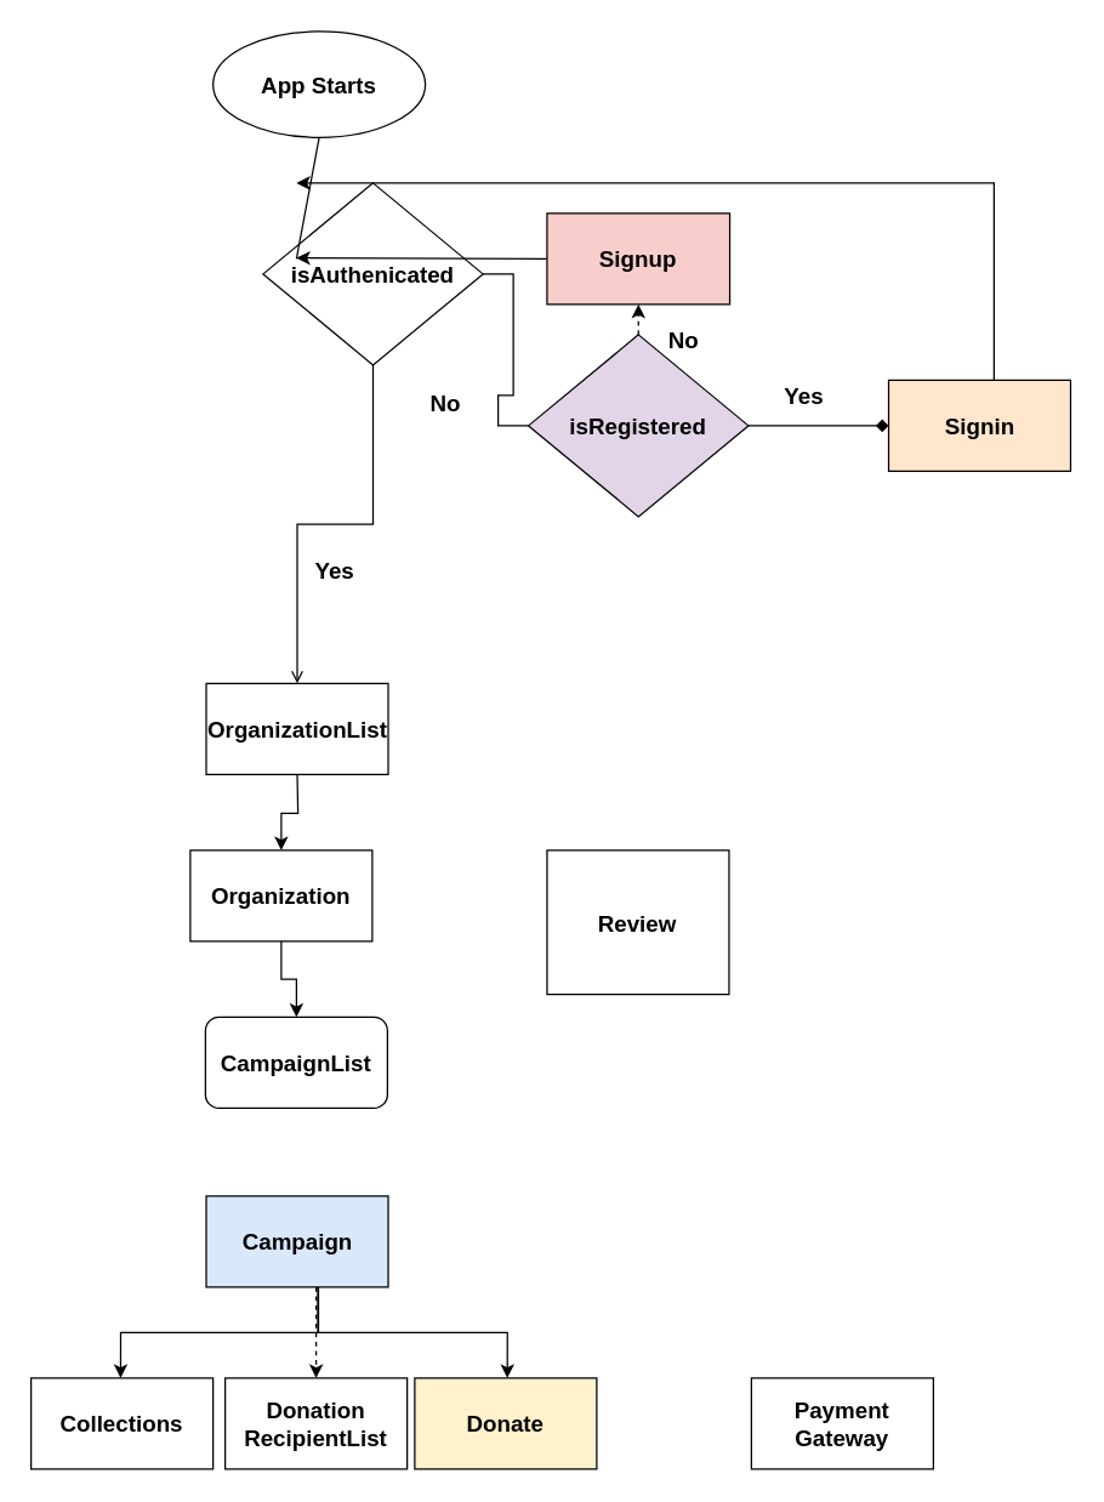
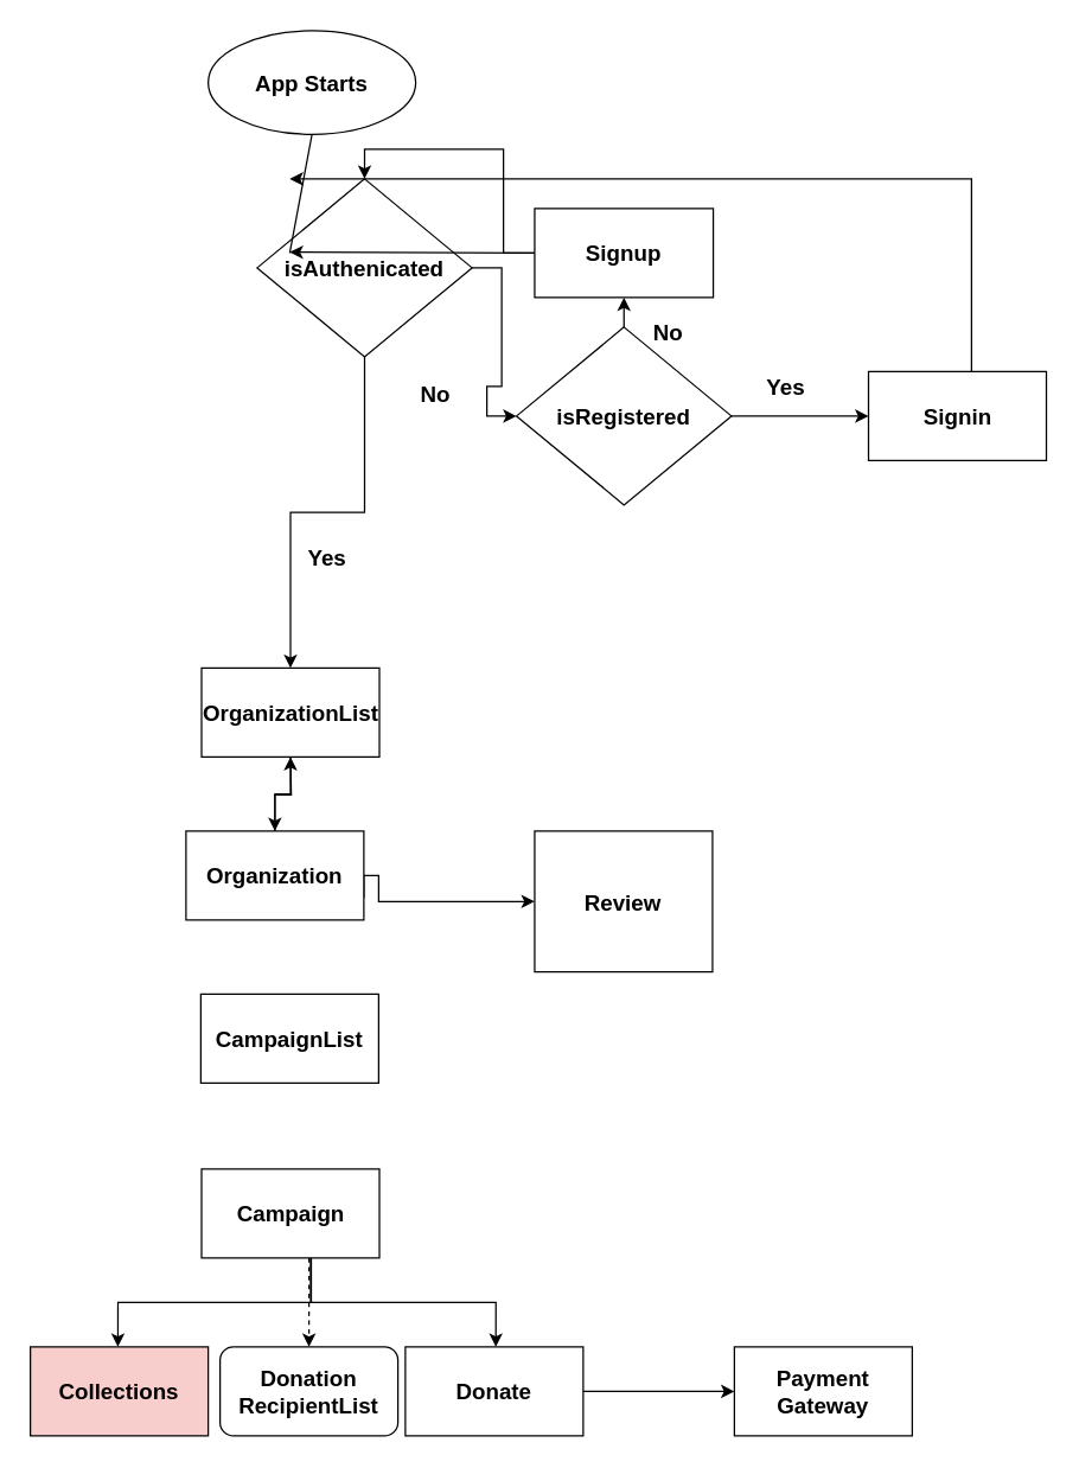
  <mxCell id="0" />
  <mxCell id="1" parent="0" />
  <mxCell id="2" value="App Starts" style="ellipse;whiteSpace=wrap;html=1;fontSize=15;fontStyle=1" vertex="1" parent="1"><mxGeometry x="140" y="20" width="140" height="70" as="geometry" /></mxCell>
- <mxCell id="3" value="" style="edgeStyle=orthogonalEdgeStyle;rounded=0;orthogonalLoop=1;jettySize=auto;html=1;fontSize=15;fontStyle=1;endArrow=none;" edge="1" parent="1" source="5" target="8"><mxGeometry relative="1" as="geometry" /></mxCell>
- <mxCell id="4" value="" style="edgeStyle=orthogonalEdgeStyle;rounded=0;orthogonalLoop=1;jettySize=auto;html=1;fontSize=15;fontStyle=1;endArrow=open;" edge="1" parent="1" source="5" target="12"><mxGeometry relative="1" as="geometry" /></mxCell>
+ <mxCell id="3" value="" style="edgeStyle=orthogonalEdgeStyle;rounded=0;orthogonalLoop=1;jettySize=auto;html=1;fontSize=15;fontStyle=1" edge="1" parent="1" source="5" target="8"><mxGeometry relative="1" as="geometry" /></mxCell>
+ <mxCell id="4" value="" style="edgeStyle=orthogonalEdgeStyle;rounded=0;orthogonalLoop=1;jettySize=auto;html=1;fontSize=15;fontStyle=1" edge="1" parent="1" source="5" target="12"><mxGeometry relative="1" as="geometry" /></mxCell>
  <mxCell id="5" value="isAuthenicated" style="rhombus;whiteSpace=wrap;html=1;fontSize=15;fontStyle=1" vertex="1" parent="1"><mxGeometry x="173" y="120" width="145" height="120" as="geometry" /></mxCell>
- <mxCell id="6" value="" style="edgeStyle=orthogonalEdgeStyle;rounded=0;orthogonalLoop=1;jettySize=auto;html=1;fontSize=15;fontStyle=1;endArrow=diamond;" edge="1" parent="1" source="8" target="9"><mxGeometry relative="1" as="geometry" /></mxCell>
- <mxCell id="7" value="" style="edgeStyle=orthogonalEdgeStyle;rounded=0;orthogonalLoop=1;jettySize=auto;html=1;fontSize=15;fontStyle=1;dashed=1;" edge="1" parent="1" source="8" target="11"><mxGeometry relative="1" as="geometry" /></mxCell>
- <mxCell id="8" value="isRegistered" style="rhombus;whiteSpace=wrap;html=1;fontSize=15;fontStyle=1;fillColor=#e1d5e7;" vertex="1" parent="1"><mxGeometry x="348" y="220" width="145" height="120" as="geometry" /></mxCell>
- <mxCell id="9" value="Signin" style="whiteSpace=wrap;html=1;fontSize=15;fontStyle=1;fillColor=#ffe6cc;" vertex="1" parent="1"><mxGeometry x="585.5" y="250" width="120" height="60" as="geometry" /></mxCell>
- <mxCell id="11" value="Signup" style="whiteSpace=wrap;html=1;fontSize=15;fontStyle=1;fillColor=#f8cecc;" vertex="1" parent="1"><mxGeometry x="360.25" y="140" width="120.5" height="60" as="geometry" /></mxCell>
+ <mxCell id="6" value="" style="edgeStyle=orthogonalEdgeStyle;rounded=0;orthogonalLoop=1;jettySize=auto;html=1;fontSize=15;fontStyle=1" edge="1" parent="1" source="8" target="9"><mxGeometry relative="1" as="geometry" /></mxCell>
+ <mxCell id="7" value="" style="edgeStyle=orthogonalEdgeStyle;rounded=0;orthogonalLoop=1;jettySize=auto;html=1;fontSize=15;fontStyle=1" edge="1" parent="1" source="8" target="11"><mxGeometry relative="1" as="geometry" /></mxCell>
+ <mxCell id="8" value="isRegistered" style="rhombus;whiteSpace=wrap;html=1;fontSize=15;fontStyle=1" vertex="1" parent="1"><mxGeometry x="348" y="220" width="145" height="120" as="geometry" /></mxCell>
+ <mxCell id="9" value="Signin" style="whiteSpace=wrap;html=1;fontSize=15;fontStyle=1" vertex="1" parent="1"><mxGeometry x="585.5" y="250" width="120" height="60" as="geometry" /></mxCell>
+ <mxCell id="10" value="" style="edgeStyle=orthogonalEdgeStyle;rounded=0;orthogonalLoop=1;jettySize=auto;html=1;entryX=0.5;entryY=0;entryDx=0;entryDy=0;fontSize=15;fontStyle=1" edge="1" parent="1" source="11" target="5"><mxGeometry relative="1" as="geometry"><mxPoint x="195" y="210" as="targetPoint" /></mxGeometry></mxCell>
+ <mxCell id="11" value="Signup" style="whiteSpace=wrap;html=1;fontSize=15;fontStyle=1" vertex="1" parent="1"><mxGeometry x="360.25" y="140" width="120.5" height="60" as="geometry" /></mxCell>
  <mxCell id="12" value="OrganizationList" style="whiteSpace=wrap;html=1;fontSize=15;fontStyle=1" vertex="1" parent="1"><mxGeometry x="135.5" y="450" width="120" height="60" as="geometry" /></mxCell>
  <mxCell id="13" style="edgeStyle=orthogonalEdgeStyle;rounded=0;orthogonalLoop=1;jettySize=auto;html=1;exitX=0.5;exitY=1;exitDx=0;exitDy=0;entryX=0.5;entryY=0;entryDx=0;entryDy=0;fontSize=15;fontStyle=1" edge="1" parent="1" target="24"><mxGeometry relative="1" as="geometry"><mxPoint x="195.5" y="510" as="sourcePoint" /></mxGeometry></mxCell>
  <mxCell id="14" value="" style="edgeStyle=orthogonalEdgeStyle;rounded=0;orthogonalLoop=1;jettySize=auto;html=1;fontSize=15;fontStyle=1" edge="1" parent="1"><mxGeometry relative="1" as="geometry"><mxPoint x="209.059" y="848" as="sourcePoint" /><mxPoint x="79.059" y="908" as="targetPoint" /><Array as="points"><mxPoint x="209" y="878" /><mxPoint x="79" y="878" /></Array></mxGeometry></mxCell>
  <mxCell id="15" value="" style="edgeStyle=orthogonalEdgeStyle;rounded=0;orthogonalLoop=1;jettySize=auto;html=1;fontSize=15;fontStyle=1;dashed=1;" edge="1" parent="1" source="17" target="19"><mxGeometry relative="1" as="geometry"><Array as="points"><mxPoint x="208" y="864" /><mxPoint x="208" y="864" /></Array></mxGeometry></mxCell>
  <mxCell id="16" value="" style="edgeStyle=orthogonalEdgeStyle;rounded=0;orthogonalLoop=1;jettySize=auto;html=1;exitX=0.75;exitY=1;exitDx=0;exitDy=0;fontSize=15;fontStyle=1" edge="1" parent="1"><mxGeometry relative="1" as="geometry"><mxPoint x="209.5" y="848" as="sourcePoint" /><mxPoint x="334.059" y="908" as="targetPoint" /><Array as="points"><mxPoint x="209" y="878" /><mxPoint x="334" y="878" /></Array></mxGeometry></mxCell>
- <mxCell id="17" value="Campaign" style="whiteSpace=wrap;html=1;fontSize=15;fontStyle=1;fillColor=#dae8fc;" vertex="1" parent="1"><mxGeometry x="135.5" y="788" width="120" height="60" as="geometry" /></mxCell>
- <mxCell id="18" value="Collections" style="whiteSpace=wrap;html=1;fontSize=15;fontStyle=1" vertex="1" parent="1"><mxGeometry x="20" y="908" width="120" height="60" as="geometry" /></mxCell>
- <mxCell id="19" value="Donation RecipientList" style="whiteSpace=wrap;html=1;fontSize=15;fontStyle=1" vertex="1" parent="1"><mxGeometry x="148" y="908" width="120" height="60" as="geometry" /></mxCell>
- <mxCell id="21" value="Donate" style="whiteSpace=wrap;html=1;fontSize=15;fontStyle=1;fillColor=#fff2cc;" vertex="1" parent="1"><mxGeometry x="273" y="908" width="120" height="60" as="geometry" /></mxCell>
- <mxCell id="22" value="" style="edgeStyle=orthogonalEdgeStyle;rounded=0;orthogonalLoop=1;jettySize=auto;html=1;" edge="1" parent="1" source="24" target="32"><mxGeometry relative="1" as="geometry" /></mxCell>
+ <mxCell id="17" value="Campaign" style="whiteSpace=wrap;html=1;fontSize=15;fontStyle=1" vertex="1" parent="1"><mxGeometry x="135.5" y="788" width="120" height="60" as="geometry" /></mxCell>
+ <mxCell id="18" value="Collections" style="whiteSpace=wrap;html=1;fontSize=15;fontStyle=1;fillColor=#f8cecc;" vertex="1" parent="1"><mxGeometry x="20" y="908" width="120" height="60" as="geometry" /></mxCell>
+ <mxCell id="19" value="Donation RecipientList" style="whiteSpace=wrap;html=1;fontSize=15;fontStyle=1;rounded=1;" vertex="1" parent="1"><mxGeometry x="148" y="908" width="120" height="60" as="geometry" /></mxCell>
+ <mxCell id="20" value="" style="edgeStyle=orthogonalEdgeStyle;rounded=0;orthogonalLoop=1;jettySize=auto;html=1;" edge="1" parent="1" source="21" target="34"><mxGeometry relative="1" as="geometry" /></mxCell>
+ <mxCell id="21" value="Donate" style="whiteSpace=wrap;html=1;fontSize=15;fontStyle=1" vertex="1" parent="1"><mxGeometry x="273" y="908" width="120" height="60" as="geometry" /></mxCell>
+ <mxCell id="22" value="" style="edgeStyle=orthogonalEdgeStyle;rounded=0;orthogonalLoop=1;jettySize=auto;html=1;" edge="1" parent="1" source="24" target="12"><mxGeometry relative="1" as="geometry" /></mxCell>
+ <mxCell id="23" style="edgeStyle=orthogonalEdgeStyle;rounded=0;orthogonalLoop=1;jettySize=auto;html=1;exitX=1;exitY=0.75;exitDx=0;exitDy=0;entryX=0;entryY=0.5;entryDx=0;entryDy=0;" edge="1" parent="1" source="24" target="33"><mxGeometry relative="1" as="geometry"><Array as="points"><mxPoint x="255" y="590" /></Array></mxGeometry></mxCell>
  <mxCell id="24" value="Organization" style="whiteSpace=wrap;html=1;fontSize=15;fontStyle=1" vertex="1" parent="1"><mxGeometry x="125" y="560" width="120" height="60" as="geometry" /></mxCell>
  <mxCell id="25" value="" style="endArrow=classic;html=1;rounded=0;fontSize=15;fontStyle=1" edge="1" parent="1"><mxGeometry width="50" height="50" relative="1" as="geometry"><mxPoint x="655" y="250" as="sourcePoint" /><mxPoint x="195" y="120" as="targetPoint" /><Array as="points"><mxPoint x="655" y="120" /></Array></mxGeometry></mxCell>
  <mxCell id="26" value="" style="endArrow=none;html=1;rounded=0;entryX=0.5;entryY=1;entryDx=0;entryDy=0;fontSize=15;fontStyle=1" edge="1" parent="1" target="2"><mxGeometry width="50" height="50" relative="1" as="geometry"><mxPoint x="195" y="170" as="sourcePoint" /><mxPoint x="220" y="100" as="targetPoint" /></mxGeometry></mxCell>
  <mxCell id="27" value="Yes" style="whiteSpace=wrap;html=1;strokeColor=none;fillColor=none;fontSize=15;fontStyle=1" vertex="1" parent="1"><mxGeometry x="470" y="230" width="120" height="60" as="geometry" /></mxCell>
  <mxCell id="28" value="No" style="text;html=1;align=center;verticalAlign=middle;resizable=0;points=[];autosize=1;strokeColor=none;fillColor=none;fontSize=15;fontStyle=1" vertex="1" parent="1"><mxGeometry x="430" y="208" width="40" height="30" as="geometry" /></mxCell>
  <mxCell id="29" value="No" style="text;html=1;align=center;verticalAlign=middle;resizable=0;points=[];autosize=1;strokeColor=none;fillColor=none;fontSize=15;fontStyle=1" vertex="1" parent="1"><mxGeometry x="273" y="250" width="40" height="30" as="geometry" /></mxCell>
  <mxCell id="30" value="&lt;b&gt;&lt;font style=&quot;font-size: 15px;&quot;&gt;Yes&lt;/font&gt;&lt;/b&gt;&lt;br style=&quot;font-size: 15px;&quot;&gt;" style="text;html=1;align=center;verticalAlign=middle;resizable=0;points=[];autosize=1;strokeColor=none;fillColor=none;" vertex="1" parent="1"><mxGeometry x="195" y="360" width="50" height="30" as="geometry" /></mxCell>
  <mxCell id="31" value="" style="endArrow=classic;html=1;rounded=0;" edge="1" parent="1"><mxGeometry width="50" height="50" relative="1" as="geometry"><mxPoint x="360" y="170" as="sourcePoint" /><mxPoint x="195" y="169.41" as="targetPoint" /></mxGeometry></mxCell>
- <mxCell id="32" value="CampaignList" style="whiteSpace=wrap;html=1;fontSize=15;fontStyle=1;rounded=1;" vertex="1" parent="1"><mxGeometry x="135" y="670" width="120" height="60" as="geometry" /></mxCell>
+ <mxCell id="32" value="CampaignList" style="whiteSpace=wrap;html=1;fontSize=15;fontStyle=1;" vertex="1" parent="1"><mxGeometry x="135" y="670" width="120" height="60" as="geometry" /></mxCell>
  <mxCell id="33" value="Review" style="whiteSpace=wrap;html=1;fontSize=15;fontStyle=1;" vertex="1" parent="1"><mxGeometry x="360.25" y="560" width="120" height="95" as="geometry" /></mxCell>
  <mxCell id="34" value="Payment Gateway" style="whiteSpace=wrap;html=1;fontSize=15;fontStyle=1;" vertex="1" parent="1"><mxGeometry x="495" y="908" width="120" height="60" as="geometry" /></mxCell>
